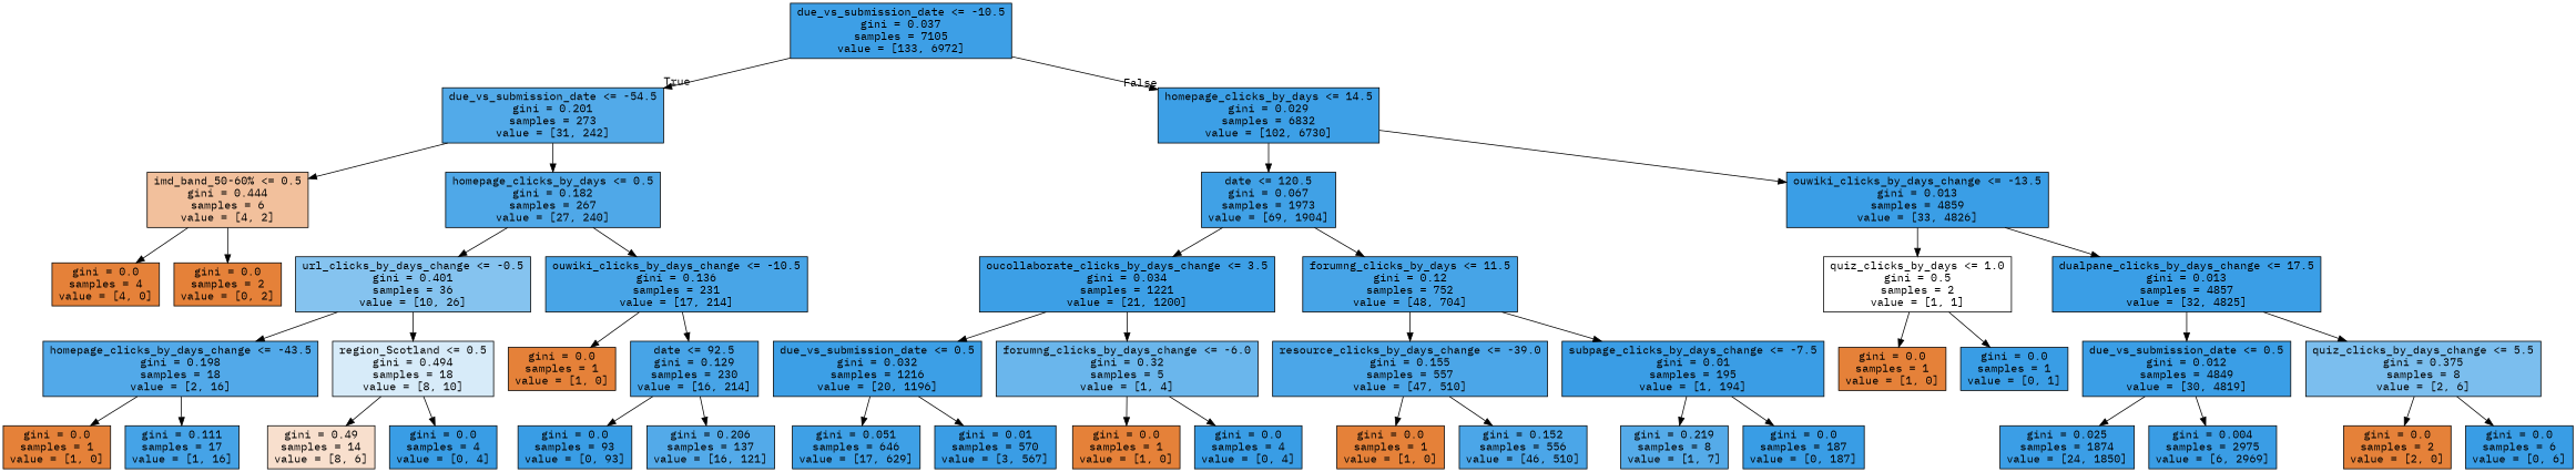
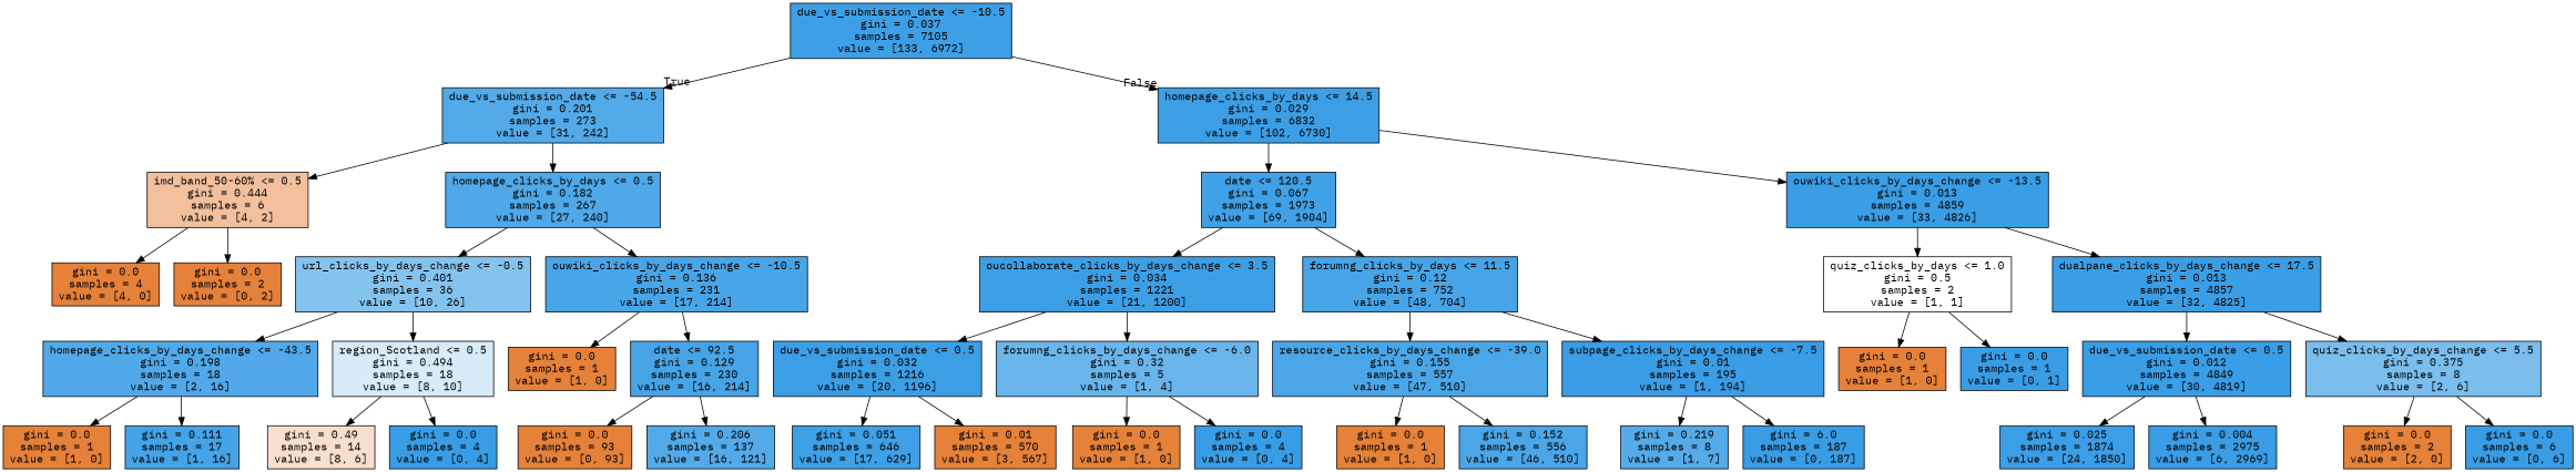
  digraph {
    fontname="IBM Plex Mono"
    node [color=black fillcolor="#e58139ff" fontname="IBM Plex Mono" shape=box style=filled]
    edge [fontname="IBM Plex Mono"]
    n1 [fillcolor="#399de5fa" label="due_vs_submission_date <= -10.5\ngini = 0.037\nsamples = 7105\nvalue = [133, 6972]"]
    n2 [fillcolor="#399de5de" label="due_vs_submission_date <= -54.5\ngini = 0.201\nsamples = 273\nvalue = [31, 242]"]
    n3 [fillcolor="#399de5fb" label="homepage_clicks_by_days <= 14.5\ngini = 0.029\nsamples = 6832\nvalue = [102, 6730]"]
    n4 [fillcolor="#e581397f" label="imd_band_50-60% <= 0.5\ngini = 0.444\nsamples = 6\nvalue = [4, 2]"]
    n5 [fillcolor="#399de5e2" label="homepage_clicks_by_days <= 0.5\ngini = 0.182\nsamples = 267\nvalue = [27, 240]"]
    n6 [fillcolor="#399de5f6" label="date <= 120.5\ngini = 0.067\nsamples = 1973\nvalue = [69, 1904]"]
    n7 [fillcolor="#399de5fd" label="ouwiki_clicks_by_days_change <= -13.5\ngini = 0.013\nsamples = 4859\nvalue = [33, 4826]"]
    n8 [label="gini = 0.0\nsamples = 4\nvalue = [4, 0]"]
    n9 [label="gini = 0.0\nsamples = 2\nvalue = [0, 2]"]
    n10 [fillcolor="#399de59d" label="url_clicks_by_days_change <= -0.5\ngini = 0.401\nsamples = 36\nvalue = [10, 26]"]
    n11 [fillcolor="#399de5eb" label="ouwiki_clicks_by_days_change <= -10.5\ngini = 0.136\nsamples = 231\nvalue = [17, 214]"]
    n12 [fillcolor="#399de5df" label="homepage_clicks_by_days_change <= -43.5\ngini = 0.198\nsamples = 18\nvalue = [2, 16]"]
    n13 [fillcolor="#399de533" label="region_Scotland <= 0.5\ngini = 0.494\nsamples = 18\nvalue = [8, 10]"]
    n14 [label="gini = 0.0\nsamples = 1\nvalue = [1, 0]"]
    n15 [fillcolor="#399de5ec" label="date <= 92.5\ngini = 0.129\nsamples = 230\nvalue = [16, 214]"]
    n16 [label="gini = 0.0\nsamples = 1\nvalue = [1, 0]"]
    n17 [fillcolor="#399de5ef" label="gini = 0.111\nsamples = 17\nvalue = [1, 16]"]
    n18 [fillcolor="#e5813940" label="gini = 0.49\nsamples = 14\nvalue = [8, 6]"]
    n19 [fillcolor="#399de5ff" label="gini = 0.0\nsamples = 4\nvalue = [0, 4]"]
-   n20 [fillcolor="#399de5ff" label="gini = 0.0\nsamples = 93\nvalue = [0, 93]"]
+   n20 [label="gini = 0.0\nsamples = 93\nvalue = [0, 93]"]
    n21 [fillcolor="#399de5dd" label="gini = 0.206\nsamples = 137\nvalue = [16, 121]"]
    n22 [fillcolor="#399de5fb" label="oucollaborate_clicks_by_days_change <= 3.5\ngini = 0.034\nsamples = 1221\nvalue = [21, 1200]"]
    n23 [fillcolor="#399de5ee" label="forumng_clicks_by_days <= 11.5\ngini = 0.12\nsamples = 752\nvalue = [48, 704]"]
    n24 [fillcolor="#e5813900" label="quiz_clicks_by_days <= 1.0\ngini = 0.5\nsamples = 2\nvalue = [1, 1]"]
    n25 [fillcolor="#399de5fd" label="dualpane_clicks_by_days_change <= 17.5\ngini = 0.013\nsamples = 4857\nvalue = [32, 4825]"]
    n26 [fillcolor="#399de5fb" label="due_vs_submission_date <= 0.5\ngini = 0.032\nsamples = 1216\nvalue = [20, 1196]"]
    n27 [fillcolor="#399de5bf" label="forumng_clicks_by_days_change <= -6.0\ngini = 0.32\nsamples = 5\nvalue = [1, 4]"]
    n28 [fillcolor="#399de5e7" label="resource_clicks_by_days_change <= -39.0\ngini = 0.155\nsamples = 557\nvalue = [47, 510]"]
    n29 [fillcolor="#399de5fe" label="subpage_clicks_by_days_change <= -7.5\ngini = 0.01\nsamples = 195\nvalue = [1, 194]"]
    n30 [fillcolor="#399de5f8" label="gini = 0.051\nsamples = 646\nvalue = [17, 629]"]
-   n31 [fillcolor="#399de5fe" label="gini = 0.01\nsamples = 570\nvalue = [3, 567]"]
+   n31 [label="gini = 0.01\nsamples = 570\nvalue = [3, 567]"]
    n32 [label="gini = 0.0\nsamples = 1\nvalue = [1, 0]"]
    n33 [fillcolor="#399de5ff" label="gini = 0.0\nsamples = 4\nvalue = [0, 4]"]
    n34 [label="gini = 0.0\nsamples = 1\nvalue = [1, 0]"]
    n35 [fillcolor="#399de5e8" label="gini = 0.152\nsamples = 556\nvalue = [46, 510]"]
    n36 [fillcolor="#399de5db" label="gini = 0.219\nsamples = 8\nvalue = [1, 7]"]
-   n37 [fillcolor="#399de5ff" label="gini = 0.0\nsamples = 187\nvalue = [0, 187]"]
+   n37 [fillcolor="#399de5ff" label="gini = 6.0\nsamples = 187\nvalue = [0, 187]"]
    n38 [label="gini = 0.0\nsamples = 1\nvalue = [1, 0]"]
    n39 [fillcolor="#399de5ff" label="gini = 0.0\nsamples = 1\nvalue = [0, 1]"]
    n40 [fillcolor="#399de5fd" label="due_vs_submission_date <= 0.5\ngini = 0.012\nsamples = 4849\nvalue = [30, 4819]"]
    n41 [fillcolor="#399de5aa" label="quiz_clicks_by_days_change <= 5.5\ngini = 0.375\nsamples = 8\nvalue = [2, 6]"]
    n42 [fillcolor="#399de5fc" label="gini = 0.025\nsamples = 1874\nvalue = [24, 1850]"]
    n43 [fillcolor="#399de5fe" label="gini = 0.004\nsamples = 2975\nvalue = [6, 2969]"]
    n44 [label="gini = 0.0\nsamples = 2\nvalue = [2, 0]"]
    n45 [fillcolor="#399de5ff" label="gini = 0.0\nsamples = 6\nvalue = [0, 6]"]
    n1 -> n2 [headlabel=True labelangle=45 labeldistance=2.5]
    n1 -> n3 [headlabel=False labelangle=-45 labeldistance=2.5]
    n2 -> n4
    n2 -> n5
    n3 -> n6
    n3 -> n7
    n4 -> n8
    n4 -> n9
    n5 -> n10
    n5 -> n11
    n6 -> n22
    n6 -> n23
    n7 -> n24
    n7 -> n25
    n10 -> n12
    n10 -> n13
    n11 -> n14
    n11 -> n15
    n12 -> n16
    n12 -> n17
    n13 -> n18
    n13 -> n19
    n15 -> n20
    n15 -> n21
    n22 -> n26
    n22 -> n27
    n23 -> n28
    n23 -> n29
    n24 -> n38
    n24 -> n39
    n25 -> n40
    n25 -> n41
    n26 -> n30
    n26 -> n31
    n27 -> n32
    n27 -> n33
    n28 -> n34
    n28 -> n35
    n29 -> n36
    n29 -> n37
    n40 -> n42
    n40 -> n43
    n41 -> n44
    n41 -> n45
  }
